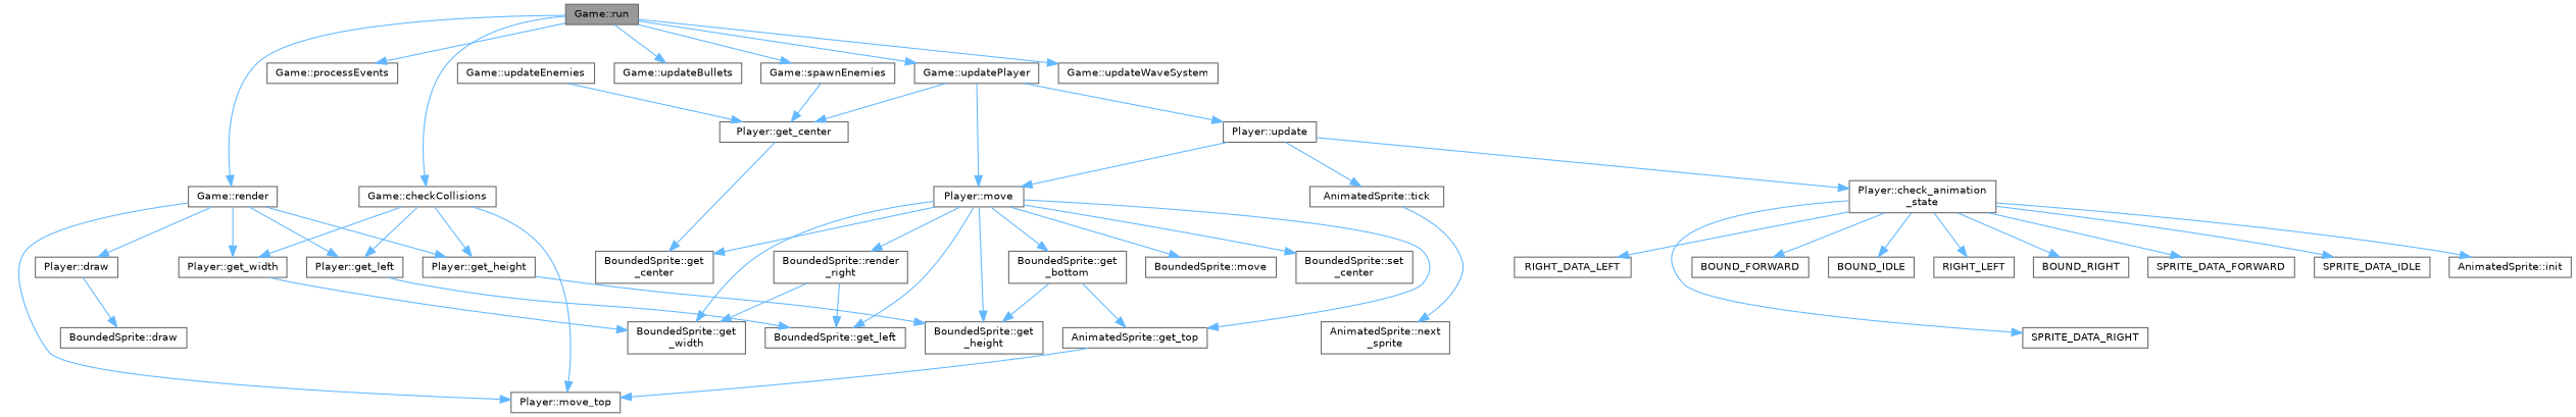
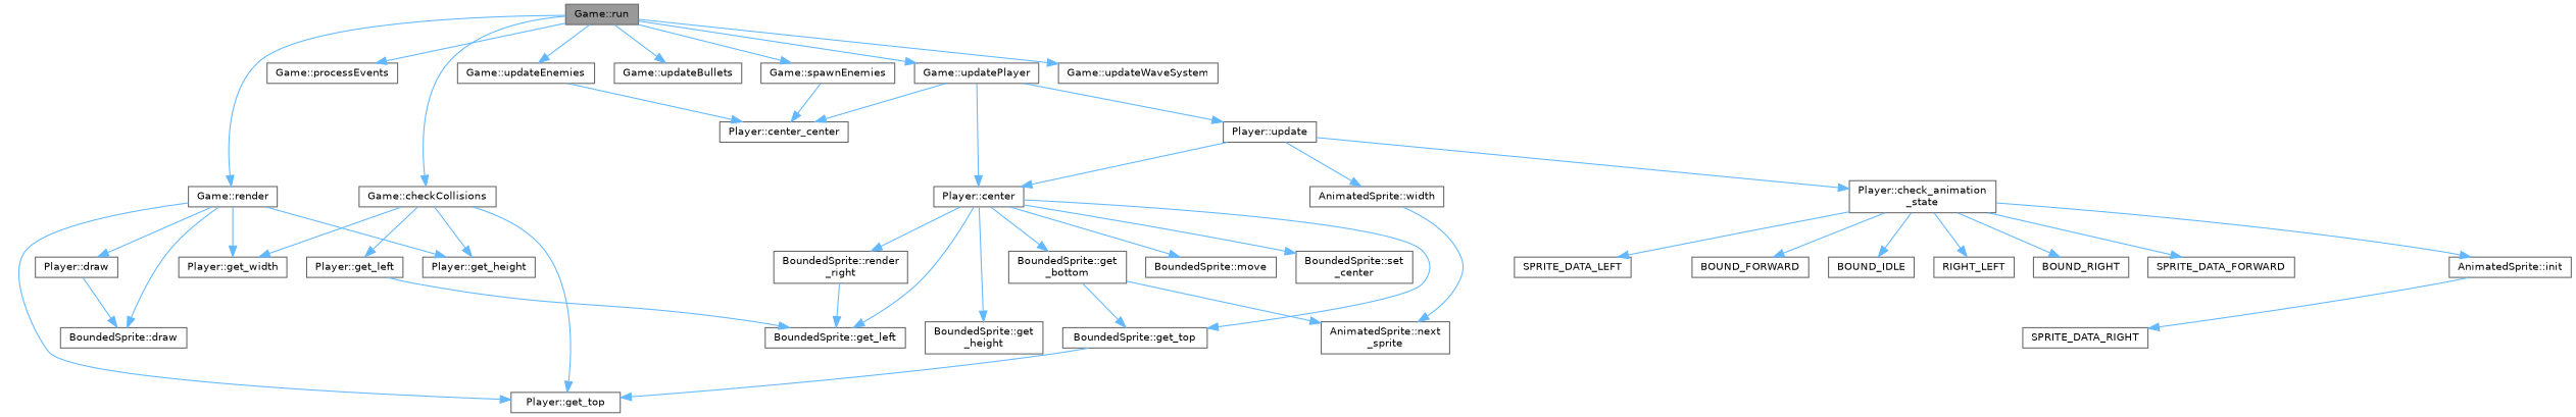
  digraph {
    rankdir=TB
    node [color=grey40 fillcolor=white fontname=Helvetica fontsize=10 shape=box style=filled]
    edge [color=steelblue1 fontname=Helvetica fontsize=10 labelfontname=Helvetica labelfontsize=10 style=solid]
    n1 [color=gray40 fillcolor=grey60 fontcolor=black height=0.2 label="Game::run" width=0.4]
    n2 [height=0.2 label="Game::checkCollisions" width=0.4]
    n3 [height=0.2 label="Game::processEvents" width=0.4]
    n4 [height=0.2 label="Game::render" width=0.4]
    n5 [height=0.2 label="Game::spawnEnemies" width=0.4]
    n6 [height=0.2 label="Game::updateBullets" width=0.4]
    n7 [height=0.2 label="Game::updateEnemies" width=0.4]
    n8 [height=0.2 label="Game::updatePlayer" width=0.4]
    n9 [height=0.2 label="Game::updateWaveSystem" width=0.4]
    n10 [height=0.2 label="Player::get_height" width=0.4]
    n11 [height=0.2 label="Player::get_left" width=0.4]
-   n12 [height=0.2 label="Player::move_top" width=0.4]
+   n12 [height=0.2 label="Player::get_top" width=0.4]
    n13 [height=0.2 label="Player::get_width" width=0.4]
    n14 [height=0.2 label="Player::draw" width=0.4]
-   n15 [height=0.2 label="Player::get_center" width=0.4]
-   n16 [height=0.2 label="Player::move" width=0.4]
+   n15 [height=0.2 label="Player::center_center" width=0.4]
+   n16 [height=0.2 label="Player::center" width=0.4]
    n17 [height=0.2 label="Player::update" width=0.4]
    n18 [height=0.2 label="BoundedSprite::get\l_height" width=0.4]
    n19 [height=0.2 label="BoundedSprite::get_left" width=0.4]
-   n20 [height=0.2 label="BoundedSprite::get\l_width" width=0.4]
-   n21 [height=0.2 label="AnimatedSprite::get_top" width=0.4]
+   n21 [height=0.2 label="BoundedSprite::get_top" width=0.4]
    n22 [height=0.2 label="BoundedSprite::draw" width=0.4]
-   n23 [height=0.2 label="BoundedSprite::get\l_center" width=0.4]
    n24 [height=0.2 label="BoundedSprite::get\l_bottom" width=0.4]
    n25 [height=0.2 label="BoundedSprite::render\l_right" width=0.4]
    n26 [height=0.2 label="BoundedSprite::move" width=0.4]
    n27 [height=0.2 label="BoundedSprite::set\l_center" width=0.4]
    n28 [height=0.2 label="Player::check_animation\l_state" width=0.4]
-   n29 [height=0.2 label="AnimatedSprite::tick" width=0.4]
+   n29 [height=0.2 label="AnimatedSprite::width" width=0.4]
    n30 [height=0.2 label=BOUND_FORWARD width=0.4]
    n31 [height=0.2 label=BOUND_IDLE width=0.4]
    n32 [height=0.2 label=RIGHT_LEFT width=0.4]
    n33 [height=0.2 label=BOUND_RIGHT width=0.4]
    n34 [height=0.2 label="AnimatedSprite::init" width=0.4]
    n35 [height=0.2 label=SPRITE_DATA_FORWARD width=0.4]
-   n36 [height=0.2 label=SPRITE_DATA_IDLE width=0.4]
-   n37 [height=0.2 label=RIGHT_DATA_LEFT width=0.4]
+   n37 [height=0.2 label=SPRITE_DATA_LEFT width=0.4]
    n38 [height=0.2 label=SPRITE_DATA_RIGHT width=0.4]
    n39 [height=0.2 label="AnimatedSprite::next\l_sprite" width=0.4]
    n1 -> n2
    n1 -> n3
    n1 -> n4
    n1 -> n5
    n1 -> n6
+   n1 -> n7
    n1 -> n8
    n1 -> n9
    n2 -> n10
    n2 -> n11
    n2 -> n12
    n2 -> n13
    n4 -> n10
-   n4 -> n11
+   n4 -> n22
    n4 -> n12
    n4 -> n13
    n4 -> n14
    n5 -> n15
    n7 -> n15
    n8 -> n15
    n8 -> n16
    n8 -> n17
-   n10 -> n18
    n11 -> n19
-   n13 -> n20
    n14 -> n22
-   n15 -> n23
    n16 -> n18
    n16 -> n19
-   n16 -> n20
    n16 -> n21
-   n16 -> n23
    n16 -> n24
    n16 -> n25
    n16 -> n26
    n16 -> n27
    n17 -> n16
    n17 -> n28
    n17 -> n29
    n21 -> n12
-   n24 -> n18
+   n24 -> n39
    n24 -> n21
    n25 -> n19
-   n25 -> n20
    n28 -> n30
    n28 -> n31
    n28 -> n32
    n28 -> n33
    n28 -> n34
    n28 -> n35
-   n28 -> n36
    n28 -> n37
-   n28 -> n38
+   n34 -> n38
    n29 -> n39
  }
